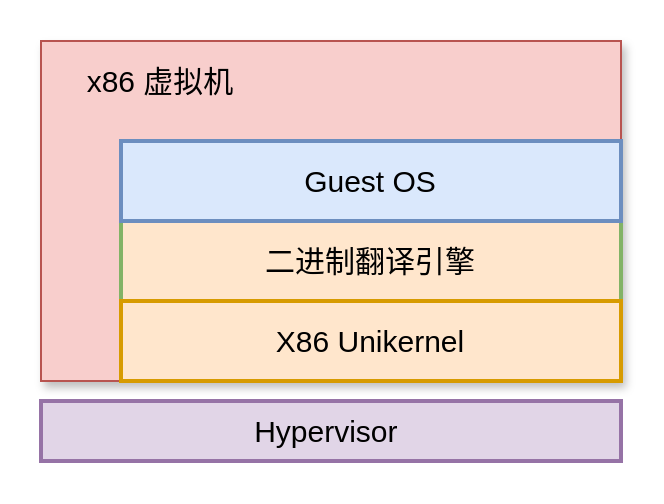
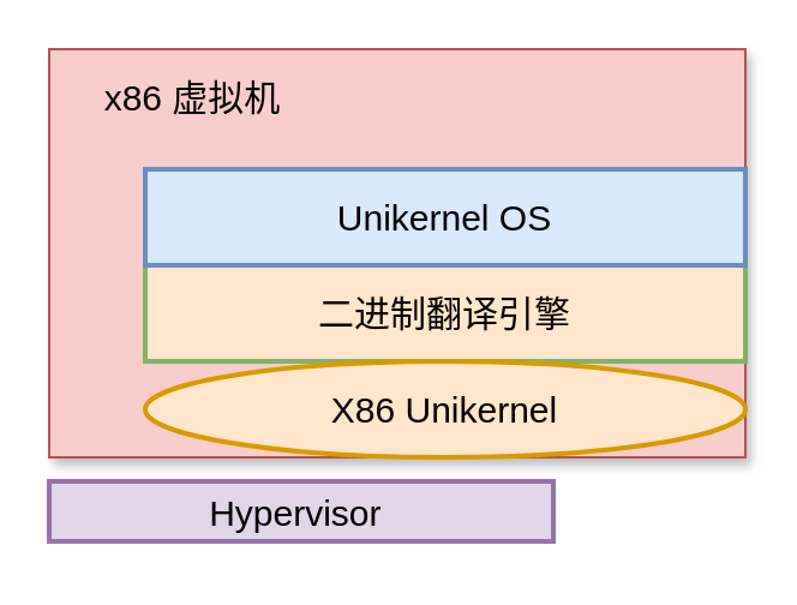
  <mxCell id="0" />
  <mxCell id="1" parent="0" />
  <mxCell id="2" value="" style="rounded=0;whiteSpace=wrap;html=1;shadow=1;fillColor=#f8cecc;strokeColor=#b85450;" parent="1" vertex="1"><mxGeometry x="20" y="20" width="290" height="170" as="geometry" /></mxCell>
  <mxCell id="3" value="二进制翻译引擎" style="rounded=0;whiteSpace=wrap;html=1;fillColor=#ffe6cc;strokeColor=#82b366;fontSize=15;strokeWidth=2;glass=0;sketch=0;shadow=0;" parent="1" vertex="1"><mxGeometry x="60" y="110" width="250" height="40" as="geometry" /></mxCell>
- <mxCell id="4" value="X86 Unikernel" style="rounded=0;whiteSpace=wrap;html=1;fillColor=#ffe6cc;strokeColor=#d79b00;fontSize=15;strokeWidth=2;glass=0;sketch=0;shadow=0;" parent="1" vertex="1"><mxGeometry x="60" y="150" width="250" height="40" as="geometry" /></mxCell>
+ <mxCell id="4" value="X86 Unikernel" style="ellipse;whiteSpace=wrap;html=1;fillColor=#ffe6cc;strokeColor=#d79b00;fontSize=15;strokeWidth=2;glass=0;sketch=0;shadow=0;" parent="1" vertex="1"><mxGeometry x="60" y="150" width="250" height="40" as="geometry" /></mxCell>
  <mxCell id="5" value="x86 虚拟机" style="text;html=1;strokeColor=none;fillColor=none;align=center;verticalAlign=middle;whiteSpace=wrap;rounded=0;fontSize=15;shadow=1;" parent="1" vertex="1"><mxGeometry x="20" y="20" width="120" height="40" as="geometry" /></mxCell>
- <mxCell id="6" value="Hypervisor&amp;nbsp;" style="rounded=0;whiteSpace=wrap;html=1;fillColor=#e1d5e7;strokeColor=#9673a6;fontSize=15;strokeWidth=2;glass=0;sketch=0;shadow=0;" parent="1" vertex="1"><mxGeometry x="20" y="200" width="290" height="30" as="geometry" /></mxCell>
- <mxCell id="7" value="Guest OS" style="rounded=0;whiteSpace=wrap;html=1;fillColor=#dae8fc;strokeColor=#6c8ebf;fontSize=15;strokeWidth=2;glass=0;sketch=0;shadow=0;" parent="1" vertex="1"><mxGeometry x="60" y="70" width="250" height="40" as="geometry" /></mxCell>
+ <mxCell id="6" value="Hypervisor&amp;nbsp;" style="rounded=0;whiteSpace=wrap;html=1;fillColor=#e1d5e7;strokeColor=#9673a6;fontSize=15;strokeWidth=2;glass=0;sketch=0;shadow=0;" parent="1" vertex="1"><mxGeometry x="20" y="200" width="210" height="25" as="geometry" /></mxCell>
+ <mxCell id="7" value="Unikernel OS" style="rounded=0;whiteSpace=wrap;html=1;fillColor=#dae8fc;strokeColor=#6c8ebf;fontSize=15;strokeWidth=2;glass=0;sketch=0;shadow=0;" parent="1" vertex="1"><mxGeometry x="60" y="70" width="250" height="40" as="geometry" /></mxCell>
